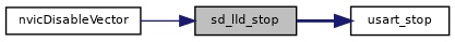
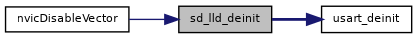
  digraph {
    rankdir=LR
    node [color=black fontname=Helvetica fontsize=8 shape=record]
    edge [color=midnightblue fontname=Helvetica fontsize=8 labelfontname=Helvetica labelfontsize=8]
-   n1 [fillcolor=grey75 fontcolor=black height=0.2 label=sd_lld_stop style=filled width=0.4]
-   n2 [height=0.2 label=usart_stop width=0.4]
+   n1 [fillcolor=grey75 fontcolor=black height=0.2 label=sd_lld_deinit style=filled width=0.4]
+   n2 [height=0.2 label=usart_deinit width=0.4]
    n3 [height=0.2 label=nvicDisableVector width=0.4]
    n1 -> n2 [style=bold]
    n3 -> n1 [style=solid]
  }
